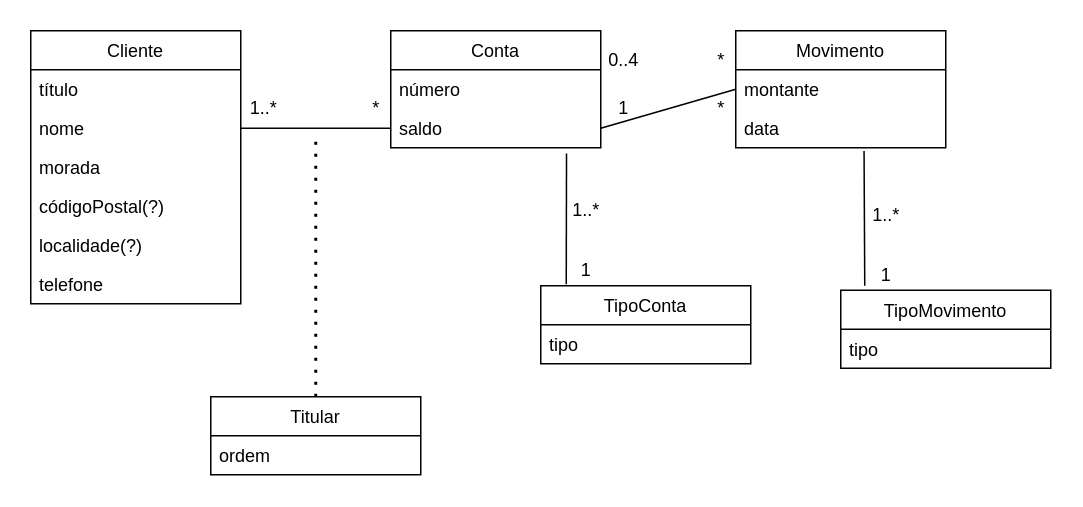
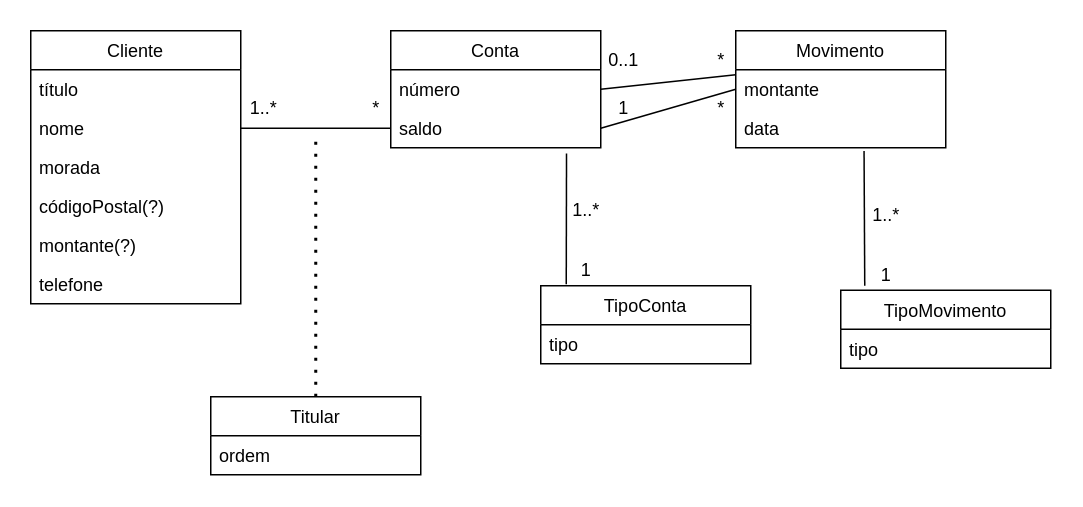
  <mxCell id="0" />
  <mxCell id="1" parent="0" />
  <mxCell id="2" value="Cliente" style="swimlane;fontStyle=0;childLayout=stackLayout;horizontal=1;startSize=26;fillColor=none;horizontalStack=0;resizeParent=1;resizeParentMax=0;resizeLast=0;collapsible=1;marginBottom=0;" parent="1" vertex="1"><mxGeometry x="20" y="20" width="140" height="182" as="geometry" /></mxCell>
  <mxCell id="3" value="título" style="text;strokeColor=none;fillColor=none;align=left;verticalAlign=top;spacingLeft=4;spacingRight=4;overflow=hidden;rotatable=0;points=[[0,0.5],[1,0.5]];portConstraint=eastwest;" parent="2" vertex="1"><mxGeometry y="26" width="140" height="26" as="geometry" /></mxCell>
  <mxCell id="4" value="nome" style="text;strokeColor=none;fillColor=none;align=left;verticalAlign=top;spacingLeft=4;spacingRight=4;overflow=hidden;rotatable=0;points=[[0,0.5],[1,0.5]];portConstraint=eastwest;" parent="2" vertex="1"><mxGeometry y="52" width="140" height="26" as="geometry" /></mxCell>
  <mxCell id="5" value="morada" style="text;strokeColor=none;fillColor=none;align=left;verticalAlign=top;spacingLeft=4;spacingRight=4;overflow=hidden;rotatable=0;points=[[0,0.5],[1,0.5]];portConstraint=eastwest;" parent="2" vertex="1"><mxGeometry y="78" width="140" height="26" as="geometry" /></mxCell>
  <mxCell id="6" value="códigoPostal(?)" style="text;strokeColor=none;fillColor=none;align=left;verticalAlign=top;spacingLeft=4;spacingRight=4;overflow=hidden;rotatable=0;points=[[0,0.5],[1,0.5]];portConstraint=eastwest;" parent="2" vertex="1"><mxGeometry y="104" width="140" height="26" as="geometry" /></mxCell>
- <mxCell id="7" value="localidade(?)" style="text;strokeColor=none;fillColor=none;align=left;verticalAlign=top;spacingLeft=4;spacingRight=4;overflow=hidden;rotatable=0;points=[[0,0.5],[1,0.5]];portConstraint=eastwest;" parent="2" vertex="1"><mxGeometry y="130" width="140" height="26" as="geometry" /></mxCell>
+ <mxCell id="7" value="montante(?)" style="text;strokeColor=none;fillColor=none;align=left;verticalAlign=top;spacingLeft=4;spacingRight=4;overflow=hidden;rotatable=0;points=[[0,0.5],[1,0.5]];portConstraint=eastwest;" parent="2" vertex="1"><mxGeometry y="130" width="140" height="26" as="geometry" /></mxCell>
  <mxCell id="8" value="telefone" style="text;strokeColor=none;fillColor=none;align=left;verticalAlign=top;spacingLeft=4;spacingRight=4;overflow=hidden;rotatable=0;points=[[0,0.5],[1,0.5]];portConstraint=eastwest;" parent="2" vertex="1"><mxGeometry y="156" width="140" height="26" as="geometry" /></mxCell>
  <mxCell id="9" value="Conta" style="swimlane;fontStyle=0;childLayout=stackLayout;horizontal=1;startSize=26;fillColor=none;horizontalStack=0;resizeParent=1;resizeParentMax=0;resizeLast=0;collapsible=1;marginBottom=0;" parent="1" vertex="1"><mxGeometry x="260" y="20" width="140" height="78" as="geometry" /></mxCell>
  <mxCell id="10" value="número" style="text;strokeColor=none;fillColor=none;align=left;verticalAlign=top;spacingLeft=4;spacingRight=4;overflow=hidden;rotatable=0;points=[[0,0.5],[1,0.5]];portConstraint=eastwest;" parent="9" vertex="1"><mxGeometry y="26" width="140" height="26" as="geometry" /></mxCell>
  <mxCell id="11" value="saldo" style="text;strokeColor=none;fillColor=none;align=left;verticalAlign=top;spacingLeft=4;spacingRight=4;overflow=hidden;rotatable=0;points=[[0,0.5],[1,0.5]];portConstraint=eastwest;" parent="9" vertex="1"><mxGeometry y="52" width="140" height="26" as="geometry" /></mxCell>
  <mxCell id="12" value="" style="endArrow=none;html=1;exitX=1;exitY=0.5;exitDx=0;exitDy=0;entryX=0;entryY=0.5;entryDx=0;entryDy=0;" parent="1" source="4" edge="1"><mxGeometry width="50" height="50" relative="1" as="geometry"><mxPoint x="270" y="120" as="sourcePoint" /><mxPoint x="260" y="85" as="targetPoint" /></mxGeometry></mxCell>
  <mxCell id="13" value="*" style="text;html=1;align=center;verticalAlign=middle;resizable=0;points=[];autosize=1;" parent="1" vertex="1"><mxGeometry x="240" y="62" width="20" height="20" as="geometry" /></mxCell>
  <mxCell id="14" value="1..*" style="text;html=1;align=center;verticalAlign=middle;resizable=0;points=[];autosize=1;" parent="1" vertex="1"><mxGeometry x="160" y="62" width="30" height="20" as="geometry" /></mxCell>
  <mxCell id="15" value="Movimento" style="swimlane;fontStyle=0;childLayout=stackLayout;horizontal=1;startSize=26;fillColor=none;horizontalStack=0;resizeParent=1;resizeParentMax=0;resizeLast=0;collapsible=1;marginBottom=0;" parent="1" vertex="1"><mxGeometry x="490" y="20" width="140" height="78" as="geometry" /></mxCell>
  <mxCell id="16" value="montante" style="text;strokeColor=none;fillColor=none;align=left;verticalAlign=top;spacingLeft=4;spacingRight=4;overflow=hidden;rotatable=0;points=[[0,0.5],[1,0.5]];portConstraint=eastwest;" parent="15" vertex="1"><mxGeometry y="26" width="140" height="26" as="geometry" /></mxCell>
  <mxCell id="17" value="data" style="text;strokeColor=none;fillColor=none;align=left;verticalAlign=top;spacingLeft=4;spacingRight=4;overflow=hidden;rotatable=0;points=[[0,0.5],[1,0.5]];portConstraint=eastwest;" parent="15" vertex="1"><mxGeometry y="52" width="140" height="26" as="geometry" /></mxCell>
  <mxCell id="18" value="Titular" style="swimlane;fontStyle=0;childLayout=stackLayout;horizontal=1;startSize=26;fillColor=none;horizontalStack=0;resizeParent=1;resizeParentMax=0;resizeLast=0;collapsible=1;marginBottom=0;" parent="1" vertex="1"><mxGeometry x="140" y="264" width="140" height="52" as="geometry" /></mxCell>
  <mxCell id="19" value="ordem" style="text;strokeColor=none;fillColor=none;align=left;verticalAlign=top;spacingLeft=4;spacingRight=4;overflow=hidden;rotatable=0;points=[[0,0.5],[1,0.5]];portConstraint=eastwest;" parent="18" vertex="1"><mxGeometry y="26" width="140" height="26" as="geometry" /></mxCell>
  <mxCell id="20" value="" style="endArrow=none;dashed=1;html=1;dashPattern=1 3;strokeWidth=2;exitX=0.5;exitY=0;exitDx=0;exitDy=0;" parent="1" source="18" edge="1"><mxGeometry width="50" height="50" relative="1" as="geometry"><mxPoint x="270" y="260" as="sourcePoint" /><mxPoint x="210" y="90" as="targetPoint" /></mxGeometry></mxCell>
  <mxCell id="21" value="" style="endArrow=none;html=1;entryX=0;entryY=0.5;entryDx=0;entryDy=0;exitX=1;exitY=0.5;exitDx=0;exitDy=0;" parent="1" target="16" edge="1"><mxGeometry width="50" height="50" relative="1" as="geometry"><mxPoint x="400" y="85" as="sourcePoint" /><mxPoint x="320" y="210" as="targetPoint" /></mxGeometry></mxCell>
  <mxCell id="22" value="*" style="text;html=1;align=center;verticalAlign=middle;resizable=0;points=[];autosize=1;" parent="1" vertex="1"><mxGeometry x="470" y="62" width="20" height="20" as="geometry" /></mxCell>
  <mxCell id="23" value="1" style="text;html=1;align=center;verticalAlign=middle;resizable=0;points=[];autosize=1;" parent="1" vertex="1"><mxGeometry x="405" y="62" width="20" height="20" as="geometry" /></mxCell>
  <mxCell id="24" value="TipoConta" style="swimlane;fontStyle=0;childLayout=stackLayout;horizontal=1;startSize=26;fillColor=none;horizontalStack=0;resizeParent=1;resizeParentMax=0;resizeLast=0;collapsible=1;marginBottom=0;" parent="1" vertex="1"><mxGeometry x="360" y="190" width="140" height="52" as="geometry" /></mxCell>
  <mxCell id="25" value="tipo" style="text;strokeColor=none;fillColor=none;align=left;verticalAlign=top;spacingLeft=4;spacingRight=4;overflow=hidden;rotatable=0;points=[[0,0.5],[1,0.5]];portConstraint=eastwest;" parent="24" vertex="1"><mxGeometry y="26" width="140" height="26" as="geometry" /></mxCell>
  <mxCell id="26" value="" style="endArrow=none;html=1;entryX=0.837;entryY=1.146;entryDx=0;entryDy=0;entryPerimeter=0;" parent="1" target="11" edge="1"><mxGeometry width="50" height="50" relative="1" as="geometry"><mxPoint x="377" y="189" as="sourcePoint" /><mxPoint x="420" y="140" as="targetPoint" /></mxGeometry></mxCell>
  <mxCell id="27" value="1..*" style="text;html=1;align=center;verticalAlign=middle;resizable=0;points=[];autosize=1;" parent="1" vertex="1"><mxGeometry x="375" y="130" width="30" height="20" as="geometry" /></mxCell>
  <mxCell id="28" value="1" style="text;html=1;align=center;verticalAlign=middle;resizable=0;points=[];autosize=1;" parent="1" vertex="1"><mxGeometry x="380" y="170" width="20" height="20" as="geometry" /></mxCell>
  <mxCell id="29" value="TipoMovimento" style="swimlane;fontStyle=0;childLayout=stackLayout;horizontal=1;startSize=26;fillColor=none;horizontalStack=0;resizeParent=1;resizeParentMax=0;resizeLast=0;collapsible=1;marginBottom=0;" parent="1" vertex="1"><mxGeometry x="560" y="193" width="140" height="52" as="geometry" /></mxCell>
  <mxCell id="30" value="tipo" style="text;strokeColor=none;fillColor=none;align=left;verticalAlign=top;spacingLeft=4;spacingRight=4;overflow=hidden;rotatable=0;points=[[0,0.5],[1,0.5]];portConstraint=eastwest;" parent="29" vertex="1"><mxGeometry y="26" width="140" height="26" as="geometry" /></mxCell>
  <mxCell id="31" value="1..*" style="text;html=1;align=center;verticalAlign=middle;resizable=0;points=[];autosize=1;" parent="1" vertex="1"><mxGeometry x="575" y="133" width="30" height="20" as="geometry" /></mxCell>
  <mxCell id="32" value="1" style="text;html=1;align=center;verticalAlign=middle;resizable=0;points=[];autosize=1;" parent="1" vertex="1"><mxGeometry x="580" y="173" width="20" height="20" as="geometry" /></mxCell>
  <mxCell id="33" value="" style="endArrow=none;html=1;entryX=0.611;entryY=1.085;entryDx=0;entryDy=0;entryPerimeter=0;" parent="1" target="17" edge="1"><mxGeometry width="50" height="50" relative="1" as="geometry"><mxPoint x="576" y="190" as="sourcePoint" /><mxPoint x="576" y="120" as="targetPoint" /></mxGeometry></mxCell>
- <mxCell id="35" value="0..4" style="text;html=1;align=center;verticalAlign=middle;resizable=0;points=[];autosize=1;" vertex="1" parent="1"><mxGeometry x="395" y="30" width="40" height="20" as="geometry" /></mxCell>
+ <mxCell id="34" value="" style="endArrow=none;html=1;entryX=0;entryY=0.131;entryDx=0;entryDy=0;entryPerimeter=0;exitX=1;exitY=0.5;exitDx=0;exitDy=0;" edge="1" parent="1" source="10" target="16"><mxGeometry width="50" height="50" relative="1" as="geometry"><mxPoint x="410" y="40" as="sourcePoint" /><mxPoint x="460" y="-10" as="targetPoint" /></mxGeometry></mxCell>
+ <mxCell id="35" value="0..1" style="text;html=1;align=center;verticalAlign=middle;resizable=0;points=[];autosize=1;" vertex="1" parent="1"><mxGeometry x="395" y="30" width="40" height="20" as="geometry" /></mxCell>
  <mxCell id="36" value="*" style="text;html=1;align=center;verticalAlign=middle;resizable=0;points=[];autosize=1;" vertex="1" parent="1"><mxGeometry x="470" y="30" width="20" height="20" as="geometry" /></mxCell>
